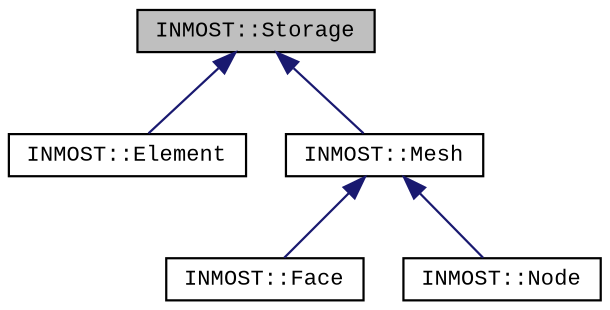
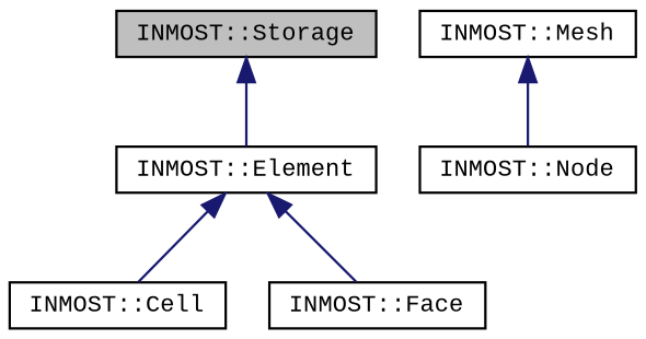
  digraph {
    fontname="Liberation Mono"
    node [color=black fillcolor=white fontname="Liberation Mono" fontsize=10 shape=record style=filled]
    edge [color=midnightblue dir=back fontname="Liberation Mono" fontsize=10 labelfontname=Helvetica labelfontsize=10 style=solid]
    n1 [fillcolor=grey75 fontcolor=black height=0.2 label="INMOST::Storage" width=0.4]
    n2 [height=0.2 label="INMOST::Element" width=0.4]
    n3 [height=0.2 label="INMOST::Mesh" width=0.4]
+   n4 [height=0.2 label="INMOST::Cell" width=0.4]
    n5 [height=0.2 label="INMOST::Face" width=0.4]
    n6 [height=0.2 label="INMOST::Node" width=0.4]
    n1 -> n2
-   n1 -> n3
-   n3 -> n5
+   n2 -> n4
+   n2 -> n5
    n3 -> n6
  }
